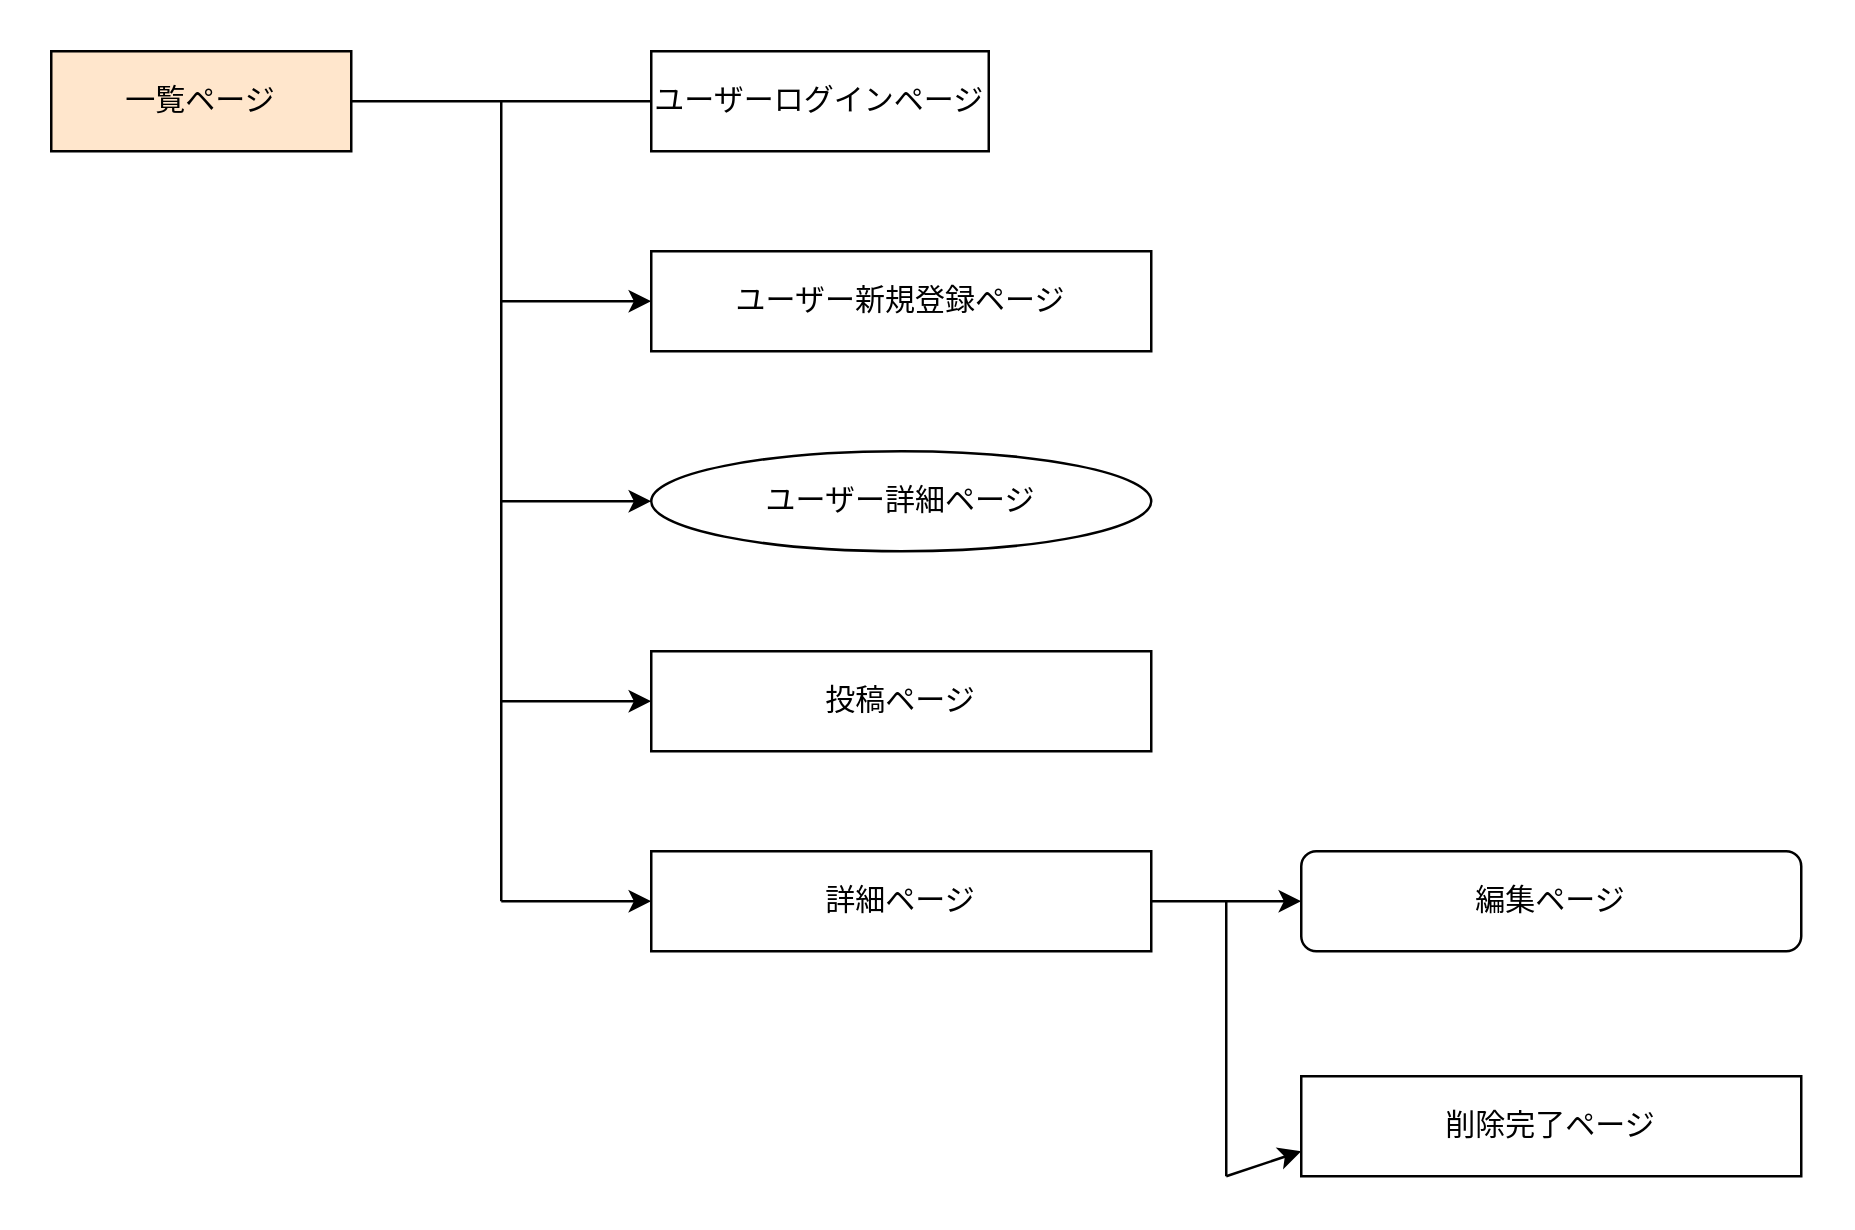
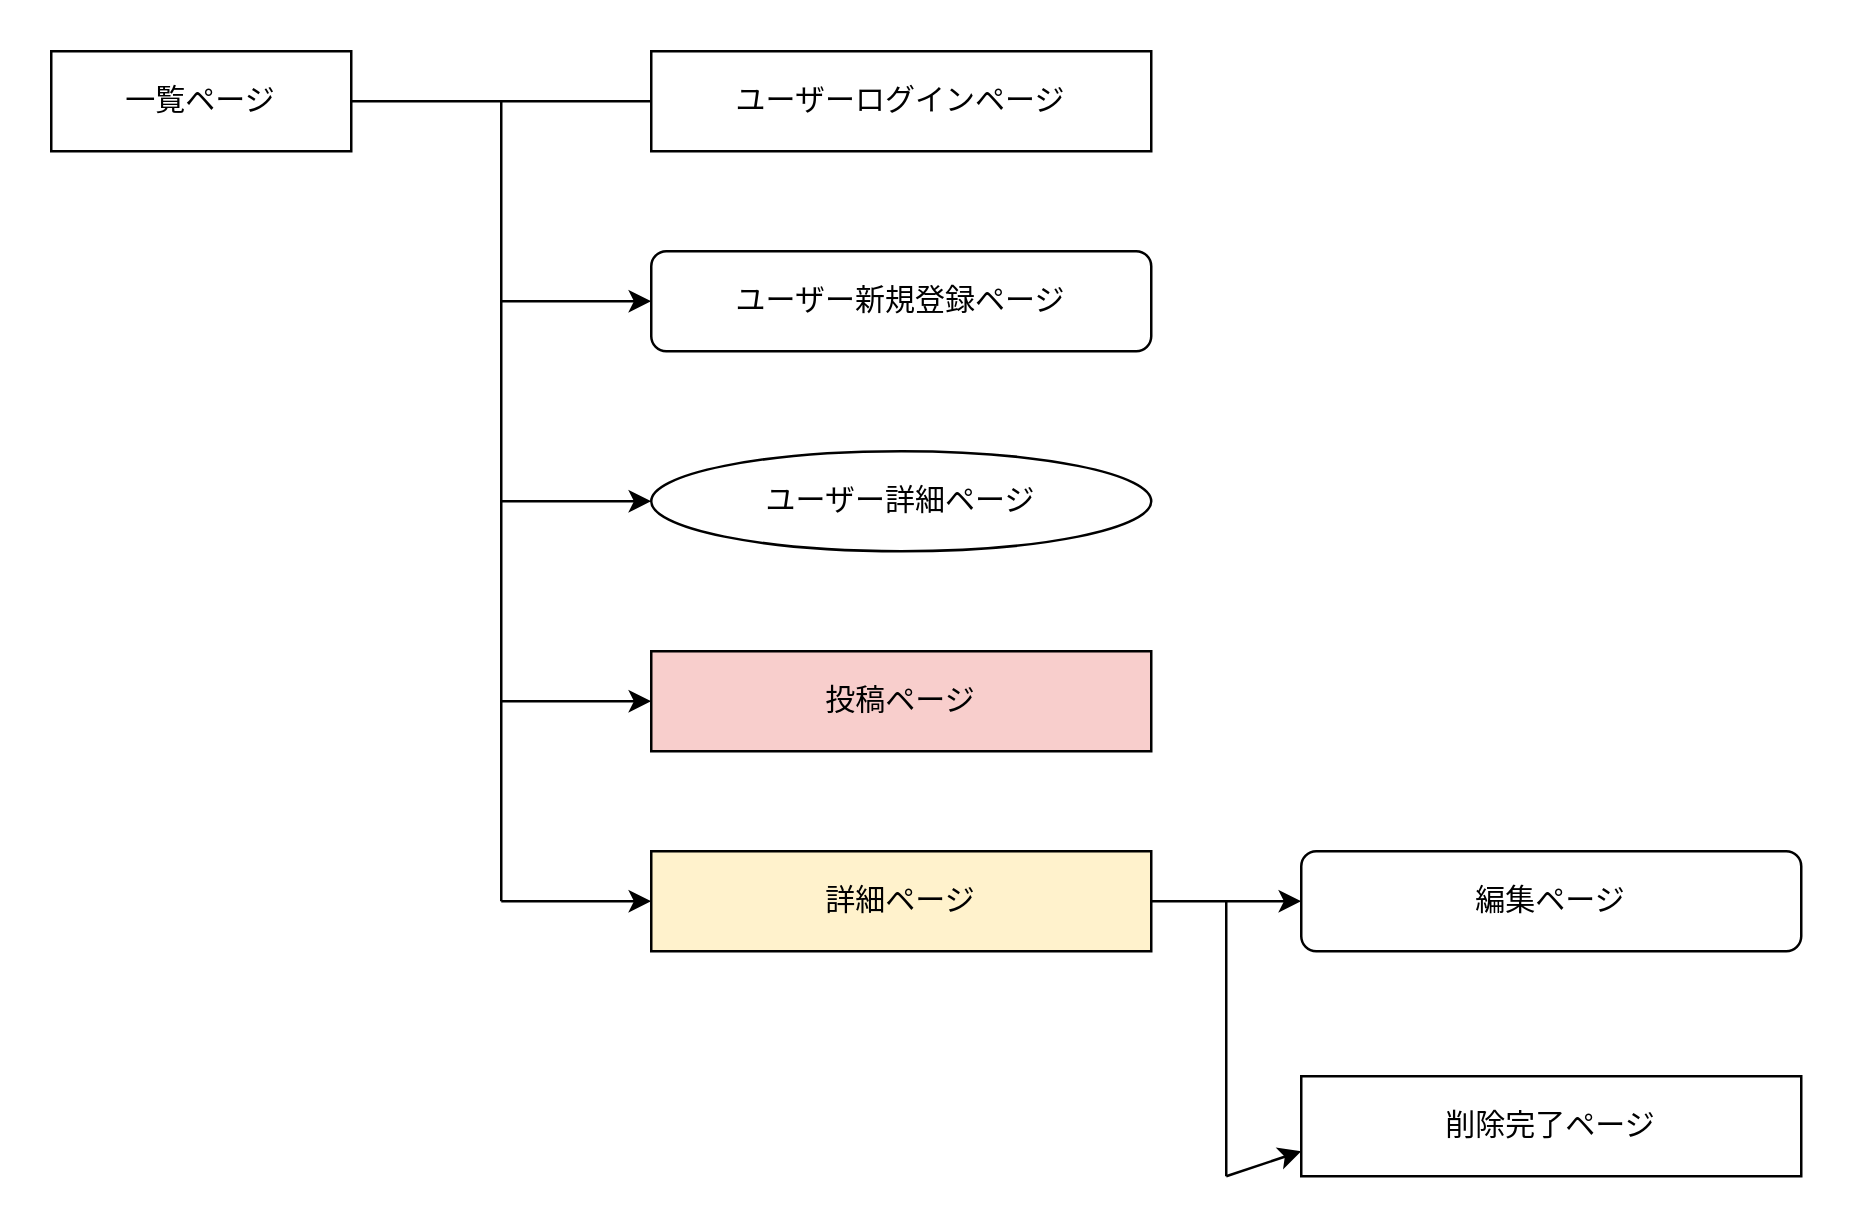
  <mxCell id="0" />
  <mxCell id="1" parent="0" />
  <mxCell id="2" style="edgeStyle=none;html=1;exitX=1;exitY=0.5;exitDx=0;exitDy=0;entryX=0;entryY=0.5;entryDx=0;entryDy=0;endArrow=none;" edge="1" parent="1" source="3" target="4"><mxGeometry relative="1" as="geometry" /></mxCell>
- <mxCell id="3" value="一覧ページ" style="rounded=0;whiteSpace=wrap;html=1;fillColor=#ffe6cc;" vertex="1" parent="1"><mxGeometry x="20" y="20" width="120" height="40" as="geometry" /></mxCell>
- <mxCell id="4" value="ユーザーログインページ" style="rounded=0;whiteSpace=wrap;html=1;" vertex="1" parent="1"><mxGeometry x="260" y="20" width="135" height="40" as="geometry" /></mxCell>
- <mxCell id="5" value="ユーザー新規登録ページ" style="rounded=0;whiteSpace=wrap;html=1;" vertex="1" parent="1"><mxGeometry x="260" y="100" width="200" height="40" as="geometry" /></mxCell>
+ <mxCell id="3" value="一覧ページ" style="rounded=0;whiteSpace=wrap;html=1;" vertex="1" parent="1"><mxGeometry x="20" y="20" width="120" height="40" as="geometry" /></mxCell>
+ <mxCell id="4" value="ユーザーログインページ" style="rounded=0;whiteSpace=wrap;html=1;" vertex="1" parent="1"><mxGeometry x="260" y="20" width="200" height="40" as="geometry" /></mxCell>
+ <mxCell id="5" value="ユーザー新規登録ページ" style="whiteSpace=wrap;html=1;rounded=1;" vertex="1" parent="1"><mxGeometry x="260" y="100" width="200" height="40" as="geometry" /></mxCell>
  <mxCell id="6" value="ユーザー詳細ページ" style="ellipse;whiteSpace=wrap;html=1;" vertex="1" parent="1"><mxGeometry x="260" y="180" width="200" height="40" as="geometry" /></mxCell>
- <mxCell id="7" value="投稿ページ" style="rounded=0;whiteSpace=wrap;html=1;" vertex="1" parent="1"><mxGeometry x="260" y="260" width="200" height="40" as="geometry" /></mxCell>
- <mxCell id="8" value="詳細ページ" style="rounded=0;whiteSpace=wrap;html=1;" vertex="1" parent="1"><mxGeometry x="260" y="340" width="200" height="40" as="geometry" /></mxCell>
+ <mxCell id="7" value="投稿ページ" style="rounded=0;whiteSpace=wrap;html=1;fillColor=#f8cecc;" vertex="1" parent="1"><mxGeometry x="260" y="260" width="200" height="40" as="geometry" /></mxCell>
+ <mxCell id="8" value="詳細ページ" style="rounded=0;whiteSpace=wrap;html=1;fillColor=#fff2cc;" vertex="1" parent="1"><mxGeometry x="260" y="340" width="200" height="40" as="geometry" /></mxCell>
  <mxCell id="9" value="" style="endArrow=none;html=1;endFill=0;" edge="1" parent="1"><mxGeometry width="50" height="50" relative="1" as="geometry"><mxPoint x="200" y="40" as="sourcePoint" /><mxPoint x="200" y="360" as="targetPoint" /></mxGeometry></mxCell>
  <mxCell id="10" value="" style="endArrow=classic;html=1;entryX=0;entryY=0.5;entryDx=0;entryDy=0;" edge="1" parent="1" target="8"><mxGeometry width="50" height="50" relative="1" as="geometry"><mxPoint x="200" y="360" as="sourcePoint" /><mxPoint x="250" y="310" as="targetPoint" /></mxGeometry></mxCell>
  <mxCell id="11" value="" style="endArrow=classic;html=1;entryX=0;entryY=0.5;entryDx=0;entryDy=0;" edge="1" parent="1" target="7"><mxGeometry width="50" height="50" relative="1" as="geometry"><mxPoint x="200" y="280" as="sourcePoint" /><mxPoint x="250" y="230" as="targetPoint" /></mxGeometry></mxCell>
  <mxCell id="12" value="" style="endArrow=classic;html=1;entryX=0;entryY=0.5;entryDx=0;entryDy=0;" edge="1" parent="1" target="6"><mxGeometry width="50" height="50" relative="1" as="geometry"><mxPoint x="200" y="200" as="sourcePoint" /><mxPoint x="250" y="150" as="targetPoint" /></mxGeometry></mxCell>
  <mxCell id="13" value="" style="endArrow=classic;html=1;entryX=0;entryY=0.5;entryDx=0;entryDy=0;" edge="1" parent="1" target="5"><mxGeometry width="50" height="50" relative="1" as="geometry"><mxPoint x="200" y="120" as="sourcePoint" /><mxPoint x="250" y="70" as="targetPoint" /></mxGeometry></mxCell>
  <mxCell id="14" value="編集ページ" style="whiteSpace=wrap;html=1;rounded=1;" vertex="1" parent="1"><mxGeometry x="520" y="340" width="200" height="40" as="geometry" /></mxCell>
  <mxCell id="15" value="削除完了ページ" style="rounded=0;whiteSpace=wrap;html=1;" vertex="1" parent="1"><mxGeometry x="520" y="430" width="200" height="40" as="geometry" /></mxCell>
  <mxCell id="16" value="" style="endArrow=classic;html=1;entryX=0;entryY=0.5;entryDx=0;entryDy=0;" edge="1" parent="1" target="14"><mxGeometry width="50" height="50" relative="1" as="geometry"><mxPoint x="460" y="360" as="sourcePoint" /><mxPoint x="510" y="310" as="targetPoint" /></mxGeometry></mxCell>
  <mxCell id="17" value="" style="endArrow=none;html=1;" edge="1" parent="1"><mxGeometry width="50" height="50" relative="1" as="geometry"><mxPoint x="490" y="470" as="sourcePoint" /><mxPoint x="490" y="360" as="targetPoint" /></mxGeometry></mxCell>
  <mxCell id="18" value="" style="endArrow=classic;html=1;entryX=0;entryY=0.75;entryDx=0;entryDy=0;" edge="1" parent="1" target="15"><mxGeometry width="50" height="50" relative="1" as="geometry"><mxPoint x="490" y="470" as="sourcePoint" /><mxPoint x="540" y="420" as="targetPoint" /></mxGeometry></mxCell>
